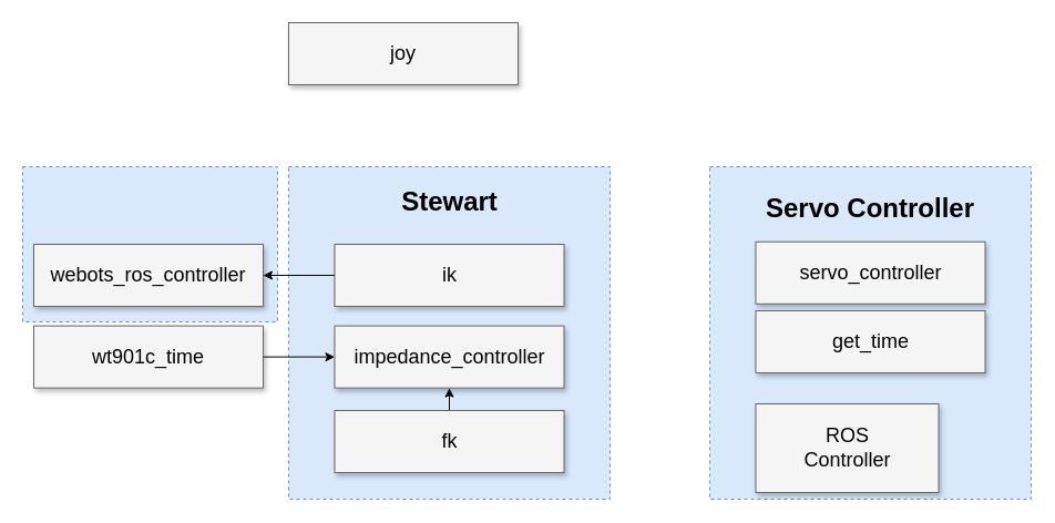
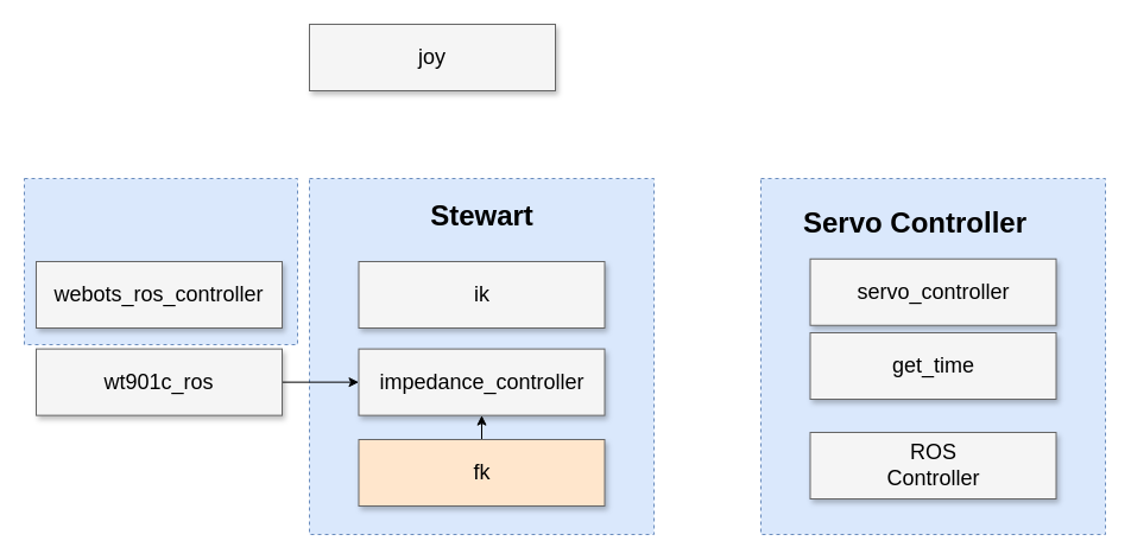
  <mxCell id="0" />
  <mxCell id="1" parent="0" />
  <mxCell id="2" value="" style="rounded=0;whiteSpace=wrap;html=1;fillColor=#dae8fc;strokeColor=#6c8ebf;dashed=1;" vertex="1" parent="1"><mxGeometry x="20" y="150" width="230" height="140" as="geometry" /></mxCell>
  <mxCell id="3" value="" style="rounded=0;whiteSpace=wrap;html=1;fillColor=#dae8fc;strokeColor=#6c8ebf;dashed=1;" vertex="1" parent="1"><mxGeometry x="260" y="150" width="290" height="300" as="geometry" /></mxCell>
  <mxCell id="4" style="edgeStyle=orthogonalEdgeStyle;rounded=0;orthogonalLoop=1;jettySize=auto;html=1;exitX=1;exitY=0.5;exitDx=0;exitDy=0;startArrow=none;startFill=0;endArrow=classic;endFill=1;" edge="1" parent="1" source="5" target="9"><mxGeometry relative="1" as="geometry" /></mxCell>
- <mxCell id="5" value="wt901c_time" style="whiteSpace=wrap;html=1;shadow=1;fontSize=18;fillColor=#f5f5f5;strokeColor=#666666;" vertex="1" parent="1"><mxGeometry x="30" y="293.63" width="207" height="56" as="geometry" /></mxCell>
+ <mxCell id="5" value="wt901c_ros" style="whiteSpace=wrap;html=1;shadow=1;fontSize=18;fillColor=#f5f5f5;strokeColor=#666666;" vertex="1" parent="1"><mxGeometry x="30" y="293.63" width="207" height="56" as="geometry" /></mxCell>
  <mxCell id="6" value="&lt;h1&gt;Stewart&lt;/h1&gt;" style="text;html=1;strokeColor=none;fillColor=none;align=center;verticalAlign=middle;whiteSpace=wrap;rounded=0;dashed=1;" vertex="1" parent="1"><mxGeometry x="352.5" y="163.75" width="105" height="35.625" as="geometry" /></mxCell>
- <mxCell id="7" style="edgeStyle=orthogonalEdgeStyle;rounded=0;orthogonalLoop=1;jettySize=auto;html=1;exitX=0;exitY=0.5;exitDx=0;exitDy=0;startArrow=none;startFill=0;endArrow=classic;endFill=1;" edge="1" parent="1" source="8" target="13"><mxGeometry relative="1" as="geometry" /></mxCell>
  <mxCell id="8" value="ik" style="whiteSpace=wrap;html=1;shadow=1;fontSize=18;fillColor=#f5f5f5;strokeColor=#666666;" vertex="1" parent="1"><mxGeometry x="301.5" y="220" width="207" height="56" as="geometry" /></mxCell>
  <mxCell id="9" value="impedance_controller" style="whiteSpace=wrap;html=1;shadow=1;fontSize=18;fillColor=#f5f5f5;strokeColor=#666666;" vertex="1" parent="1"><mxGeometry x="301.5" y="293.63" width="207" height="56" as="geometry" /></mxCell>
  <mxCell id="10" style="edgeStyle=orthogonalEdgeStyle;rounded=0;orthogonalLoop=1;jettySize=auto;html=1;exitX=0.5;exitY=0;exitDx=0;exitDy=0;entryX=0.5;entryY=1;entryDx=0;entryDy=0;startArrow=none;startFill=0;endArrow=classic;endFill=1;" edge="1" parent="1" source="11" target="9"><mxGeometry relative="1" as="geometry" /></mxCell>
- <mxCell id="11" value="fk" style="whiteSpace=wrap;html=1;shadow=1;fontSize=18;fillColor=#f5f5f5;strokeColor=#666666;" vertex="1" parent="1"><mxGeometry x="301.5" y="370" width="207" height="56" as="geometry" /></mxCell>
+ <mxCell id="11" value="fk" style="whiteSpace=wrap;html=1;shadow=1;fontSize=18;fillColor=#ffe6cc;strokeColor=#666666;" vertex="1" parent="1"><mxGeometry x="301.5" y="370" width="207" height="56" as="geometry" /></mxCell>
  <mxCell id="12" value="joy" style="whiteSpace=wrap;html=1;shadow=1;fontSize=18;fillColor=#f5f5f5;strokeColor=#666666;" vertex="1" parent="1"><mxGeometry x="260" y="20" width="207" height="56" as="geometry" /></mxCell>
  <mxCell id="13" value="webots_ros_controller" style="whiteSpace=wrap;html=1;shadow=1;fontSize=18;fillColor=#f5f5f5;strokeColor=#666666;" vertex="1" parent="1"><mxGeometry x="30" y="220" width="207" height="56" as="geometry" /></mxCell>
  <mxCell id="14" value="" style="group" vertex="1" connectable="0" parent="1"><mxGeometry x="640" y="150" width="290" height="300" as="geometry" /></mxCell>
  <mxCell id="15" value="" style="rounded=0;whiteSpace=wrap;html=1;fillColor=#dae8fc;strokeColor=#6c8ebf;dashed=1;" vertex="1" parent="14"><mxGeometry width="290" height="300" as="geometry" /></mxCell>
- <mxCell id="16" value="&lt;h1&gt;Servo Controller&lt;/h1&gt;" style="text;html=1;strokeColor=none;fillColor=none;align=center;verticalAlign=middle;whiteSpace=wrap;rounded=0;dashed=1;" vertex="1" parent="14"><mxGeometry x="20" y="20" width="250" height="35.63" as="geometry" /></mxCell>
+ <mxCell id="16" value="&lt;h1&gt;Servo Controller&lt;/h1&gt;" style="text;html=1;strokeColor=none;fillColor=none;align=center;verticalAlign=middle;whiteSpace=wrap;rounded=0;dashed=1;" vertex="1" parent="14"><mxGeometry x="5" y="20" width="250" height="35.63" as="geometry" /></mxCell>
  <mxCell id="17" value="servo_controller" style="whiteSpace=wrap;html=1;shadow=1;fontSize=18;fillColor=#f5f5f5;strokeColor=#666666;" vertex="1" parent="14"><mxGeometry x="41.5" y="67.75" width="207" height="56" as="geometry" /></mxCell>
  <mxCell id="18" value="get_time" style="whiteSpace=wrap;html=1;shadow=1;fontSize=18;fillColor=#f5f5f5;strokeColor=#666666;" vertex="1" parent="14"><mxGeometry x="41.5" y="130" width="207" height="56" as="geometry" /></mxCell>
- <mxCell id="19" value="ROS&lt;br&gt;Controller" style="whiteSpace=wrap;html=1;shadow=1;fontSize=18;fillColor=#f5f5f5;strokeColor=#666666;" vertex="1" parent="14"><mxGeometry x="41.5" y="214" width="165" height="80" as="geometry" /></mxCell>
+ <mxCell id="19" value="ROS&lt;br&gt;Controller" style="whiteSpace=wrap;html=1;shadow=1;fontSize=18;fillColor=#f5f5f5;strokeColor=#666666;" vertex="1" parent="14"><mxGeometry x="41.5" y="214" width="207" height="56" as="geometry" /></mxCell>
